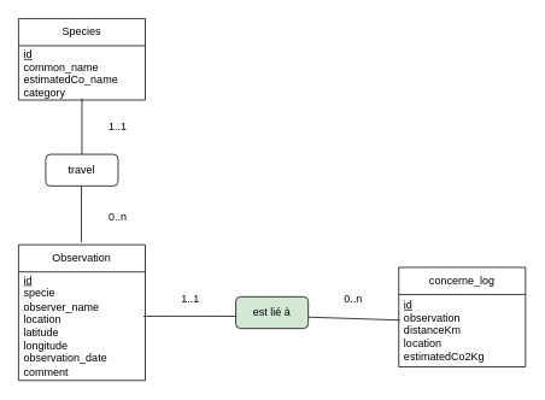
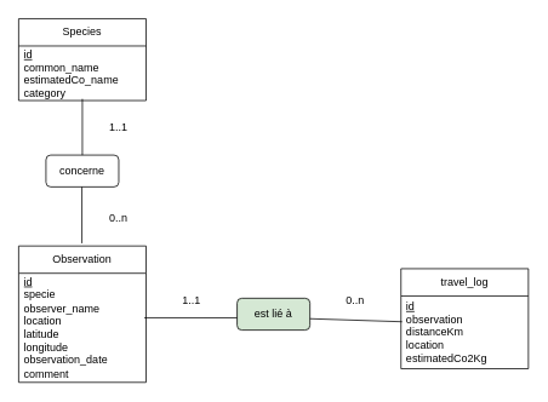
  <mxCell id="0" />
  <mxCell id="1" parent="0" />
  <mxCell id="2" value="Species" style="swimlane;fontStyle=0;childLayout=stackLayout;horizontal=1;startSize=30;horizontalStack=0;resizeParent=1;resizeParentMax=0;resizeLast=0;collapsible=1;marginBottom=0;whiteSpace=wrap;html=1;" parent="1" vertex="1"><mxGeometry x="20" y="20" width="140" height="90" as="geometry" /></mxCell>
  <mxCell id="3" value="&lt;div&gt;&lt;u&gt;id&lt;/u&gt;&lt;/div&gt;&lt;div&gt;common_name&lt;/div&gt;&lt;div&gt;estimatedCo_name&lt;/div&gt;&lt;div&gt;category&lt;/div&gt;" style="text;strokeColor=none;fillColor=none;align=left;verticalAlign=middle;spacingLeft=4;spacingRight=4;overflow=hidden;points=[[0,0.5],[1,0.5]];portConstraint=eastwest;rotatable=0;whiteSpace=wrap;html=1;" parent="2" vertex="1"><mxGeometry y="30" width="140" height="60" as="geometry" /></mxCell>
  <mxCell id="4" value="Observation" style="swimlane;fontStyle=0;childLayout=stackLayout;horizontal=1;startSize=30;horizontalStack=0;resizeParent=1;resizeParentMax=0;resizeLast=0;collapsible=1;marginBottom=0;whiteSpace=wrap;html=1;" parent="1" vertex="1"><mxGeometry x="20" y="270" width="140" height="150" as="geometry" /></mxCell>
  <mxCell id="5" value="&lt;div&gt;&lt;u&gt;id&lt;/u&gt;&lt;/div&gt;&lt;div&gt;specie&lt;/div&gt;&lt;div&gt;observer_name&lt;/div&gt;&lt;div&gt;location&lt;/div&gt;&lt;div&gt;latitude&lt;/div&gt;&lt;div&gt;longitude&lt;/div&gt;&lt;div&gt;observation_date&lt;/div&gt;&lt;div&gt;comment&lt;/div&gt;" style="text;strokeColor=none;fillColor=none;align=left;verticalAlign=middle;spacingLeft=4;spacingRight=4;overflow=hidden;points=[[0,0.5],[1,0.5]];portConstraint=eastwest;rotatable=0;whiteSpace=wrap;html=1;" parent="4" vertex="1"><mxGeometry y="30" width="140" height="120" as="geometry" /></mxCell>
- <mxCell id="6" value="concerne_log" style="swimlane;fontStyle=0;childLayout=stackLayout;horizontal=1;startSize=30;horizontalStack=0;resizeParent=1;resizeParentMax=0;resizeLast=0;collapsible=1;marginBottom=0;whiteSpace=wrap;html=1;" parent="1" vertex="1"><mxGeometry x="440" y="295" width="140" height="110" as="geometry" /></mxCell>
+ <mxCell id="6" value="travel_log" style="swimlane;fontStyle=0;childLayout=stackLayout;horizontal=1;startSize=30;horizontalStack=0;resizeParent=1;resizeParentMax=0;resizeLast=0;collapsible=1;marginBottom=0;whiteSpace=wrap;html=1;" parent="1" vertex="1"><mxGeometry x="440" y="295" width="140" height="110" as="geometry" /></mxCell>
  <mxCell id="7" value="&lt;div&gt;&lt;u&gt;id&lt;/u&gt;&lt;/div&gt;&lt;div&gt;observation&lt;/div&gt;&lt;div&gt;distanceKm&lt;/div&gt;&lt;div&gt;location&lt;/div&gt;&lt;div&gt;estimatedCo2Kg&lt;/div&gt;" style="text;strokeColor=none;fillColor=none;align=left;verticalAlign=middle;spacingLeft=4;spacingRight=4;overflow=hidden;points=[[0,0.5],[1,0.5]];portConstraint=eastwest;rotatable=0;whiteSpace=wrap;html=1;" parent="6" vertex="1"><mxGeometry y="30" width="140" height="80" as="geometry" /></mxCell>
  <mxCell id="8" value="est lié à" style="rounded=1;whiteSpace=wrap;html=1;fillColor=#d5e8d4;" parent="1" vertex="1"><mxGeometry x="260" y="327.5" width="80" height="35" as="geometry" /></mxCell>
  <mxCell id="9" value="" style="endArrow=none;html=1;rounded=0;exitX=0.986;exitY=0.408;exitDx=0;exitDy=0;exitPerimeter=0;" parent="1" source="5" edge="1"><mxGeometry width="50" height="50" relative="1" as="geometry"><mxPoint x="170" y="340" as="sourcePoint" /><mxPoint x="260" y="349" as="targetPoint" /></mxGeometry></mxCell>
  <mxCell id="10" value="" style="endArrow=none;html=1;rounded=0;entryX=0.009;entryY=0.354;entryDx=0;entryDy=0;entryPerimeter=0;" parent="1" target="7" edge="1"><mxGeometry width="50" height="50" relative="1" as="geometry"><mxPoint x="340" y="350" as="sourcePoint" /><mxPoint x="300" y="230" as="targetPoint" /></mxGeometry></mxCell>
  <mxCell id="11" value="1..1" style="text;html=1;align=center;verticalAlign=middle;whiteSpace=wrap;rounded=0;" parent="1" vertex="1"><mxGeometry x="190" y="320" width="40" height="20" as="geometry" /></mxCell>
  <mxCell id="12" value="0..n" style="text;html=1;align=center;verticalAlign=middle;whiteSpace=wrap;rounded=0;" parent="1" vertex="1"><mxGeometry x="370" y="320" width="40" height="20" as="geometry" /></mxCell>
- <mxCell id="13" value="travel" style="rounded=1;whiteSpace=wrap;html=1;" parent="1" vertex="1"><mxGeometry x="50" y="170" width="80" height="35" as="geometry" /></mxCell>
+ <mxCell id="13" value="concerne" style="rounded=1;whiteSpace=wrap;html=1;" parent="1" vertex="1"><mxGeometry x="50" y="170" width="80" height="35" as="geometry" /></mxCell>
  <mxCell id="14" value="" style="endArrow=none;html=1;rounded=0;exitX=0.5;exitY=0;exitDx=0;exitDy=0;entryX=0.5;entryY=0.97;entryDx=0;entryDy=0;entryPerimeter=0;" parent="1" source="13" target="3" edge="1"><mxGeometry width="50" height="50" relative="1" as="geometry"><mxPoint x="250" y="280" as="sourcePoint" /><mxPoint x="300" y="230" as="targetPoint" /></mxGeometry></mxCell>
  <mxCell id="15" value="" style="endArrow=none;html=1;rounded=0;exitX=0.5;exitY=0;exitDx=0;exitDy=0;entryX=0.5;entryY=0.97;entryDx=0;entryDy=0;entryPerimeter=0;" parent="1" edge="1"><mxGeometry width="50" height="50" relative="1" as="geometry"><mxPoint x="89.5" y="267" as="sourcePoint" /><mxPoint x="89.5" y="205" as="targetPoint" /></mxGeometry></mxCell>
  <mxCell id="16" value="1..1" style="text;html=1;align=center;verticalAlign=middle;whiteSpace=wrap;rounded=0;" parent="1" vertex="1"><mxGeometry x="110" y="130" width="40" height="20" as="geometry" /></mxCell>
  <mxCell id="17" value="0..n" style="text;html=1;align=center;verticalAlign=middle;whiteSpace=wrap;rounded=0;" parent="1" vertex="1"><mxGeometry x="110" y="230" width="40" height="20" as="geometry" /></mxCell>
